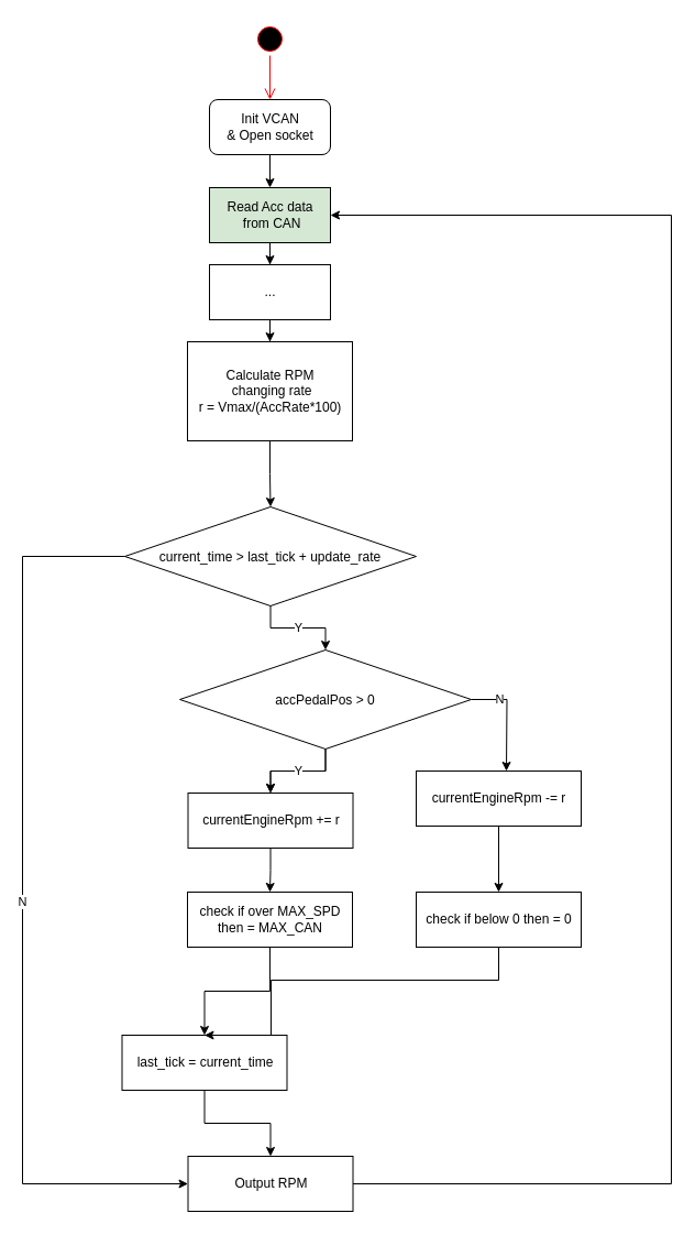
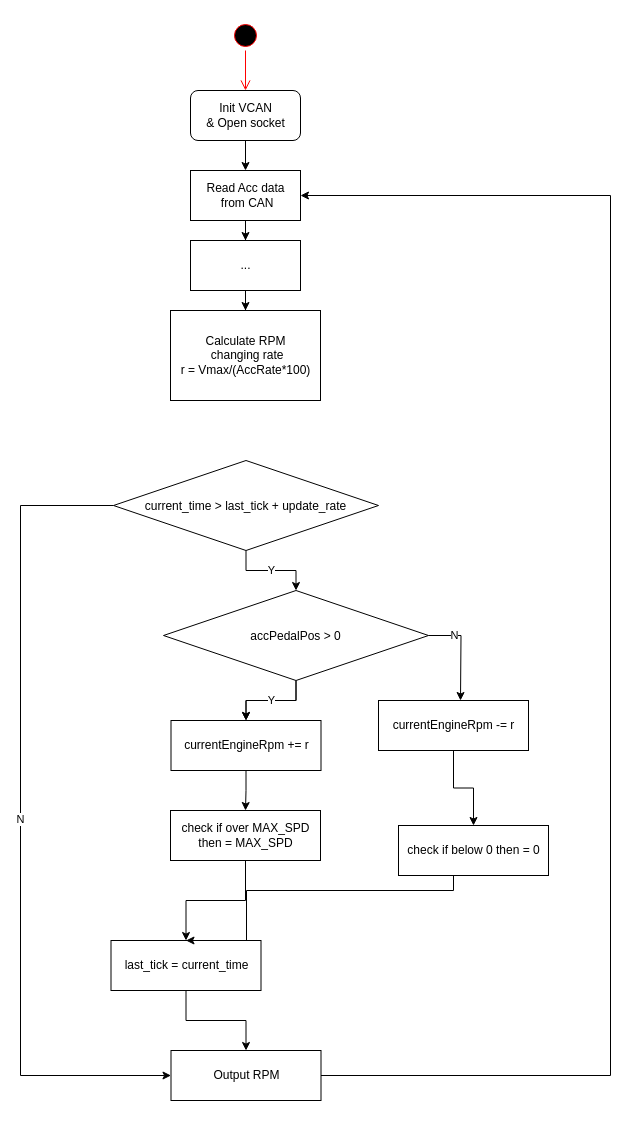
  <mxCell id="0" />
  <mxCell id="1" parent="0" />
  <mxCell id="2" value="" style="ellipse;html=1;shape=startState;fillColor=#000000;strokeColor=#ff0000;" parent="1" vertex="1"><mxGeometry x="230" y="20" width="30" height="30" as="geometry" /></mxCell>
  <mxCell id="3" value="" style="edgeStyle=orthogonalEdgeStyle;html=1;verticalAlign=bottom;endArrow=open;endSize=8;strokeColor=#ff0000;entryX=0.5;entryY=0;entryDx=0;entryDy=0;" parent="1" source="2" target="10" edge="1"><mxGeometry relative="1" as="geometry"><mxPoint x="245" y="90" as="targetPoint" /></mxGeometry></mxCell>
  <mxCell id="4" style="edgeStyle=orthogonalEdgeStyle;rounded=0;orthogonalLoop=1;jettySize=auto;html=1;" edge="1" parent="1" source="5" target="22"><mxGeometry relative="1" as="geometry" /></mxCell>
- <mxCell id="5" value="Read Acc data&lt;br&gt;&amp;nbsp;from CAN" style="html=1;fillColor=#d5e8d4;" parent="1" vertex="1"><mxGeometry x="190" y="170" width="110" height="50" as="geometry" /></mxCell>
+ <mxCell id="5" value="Read Acc data&lt;br&gt;&amp;nbsp;from CAN" style="html=1;" parent="1" vertex="1"><mxGeometry x="190" y="170" width="110" height="50" as="geometry" /></mxCell>
  <mxCell id="6" value="Y" style="edgeStyle=orthogonalEdgeStyle;rounded=0;orthogonalLoop=1;jettySize=auto;html=1;" edge="1" parent="1" source="8" target="20"><mxGeometry relative="1" as="geometry" /></mxCell>
  <mxCell id="7" value="N" style="edgeStyle=orthogonalEdgeStyle;rounded=0;orthogonalLoop=1;jettySize=auto;html=1;entryX=0;entryY=0.5;entryDx=0;entryDy=0;" edge="1" parent="1" source="8" target="30"><mxGeometry relative="1" as="geometry"><Array as="points"><mxPoint x="20" y="505" /><mxPoint x="20" y="1075" /></Array></mxGeometry></mxCell>
  <mxCell id="8" value="current_time &gt; last_tick + update_rate" style="rhombus;" parent="1" vertex="1"><mxGeometry x="113" y="460" width="265" height="90" as="geometry" /></mxCell>
  <mxCell id="9" style="edgeStyle=orthogonalEdgeStyle;rounded=0;orthogonalLoop=1;jettySize=auto;html=1;entryX=0.5;entryY=0;entryDx=0;entryDy=0;" parent="1" source="10" target="5" edge="1"><mxGeometry relative="1" as="geometry" /></mxCell>
  <mxCell id="10" value="Init VCAN &lt;br&gt;&amp;amp; Open socket" style="html=1;rounded=1;" parent="1" vertex="1"><mxGeometry x="190" y="90" width="110" height="50" as="geometry" /></mxCell>
- <mxCell id="11" style="edgeStyle=orthogonalEdgeStyle;rounded=0;orthogonalLoop=1;jettySize=auto;html=1;entryX=0.5;entryY=0;entryDx=0;entryDy=0;" edge="1" parent="1" source="12" target="8"><mxGeometry relative="1" as="geometry" /></mxCell>
  <mxCell id="12" value="Calculate RPM&lt;br&gt;&amp;nbsp;changing rate&lt;br&gt;r = Vmax/(AccRate*100)" style="html=1;" parent="1" vertex="1"><mxGeometry x="170" y="310" width="150" height="90" as="geometry" /></mxCell>
  <mxCell id="13" style="edgeStyle=orthogonalEdgeStyle;rounded=0;orthogonalLoop=1;jettySize=auto;html=1;" edge="1" parent="1" source="14" target="30"><mxGeometry relative="1" as="geometry" /></mxCell>
  <mxCell id="14" value="last_tick = current_time" style="html=1;" vertex="1" parent="1"><mxGeometry x="110.5" y="940" width="150" height="50" as="geometry" /></mxCell>
  <mxCell id="15" style="edgeStyle=orthogonalEdgeStyle;rounded=0;orthogonalLoop=1;jettySize=auto;html=1;" edge="1" parent="1" source="16" target="24"><mxGeometry relative="1" as="geometry" /></mxCell>
  <mxCell id="16" value="currentEngineRpm += r" style="html=1;" vertex="1" parent="1"><mxGeometry x="170.5" y="720" width="150" height="50" as="geometry" /></mxCell>
  <mxCell id="17" style="edgeStyle=orthogonalEdgeStyle;rounded=0;orthogonalLoop=1;jettySize=auto;html=1;entryX=0.5;entryY=0;entryDx=0;entryDy=0;" edge="1" parent="1" source="20" target="16"><mxGeometry relative="1" as="geometry" /></mxCell>
  <mxCell id="18" value="Y" style="edgeStyle=orthogonalEdgeStyle;rounded=0;orthogonalLoop=1;jettySize=auto;html=1;" edge="1" parent="1" source="20" target="16"><mxGeometry relative="1" as="geometry" /></mxCell>
  <mxCell id="19" value="N" style="edgeStyle=orthogonalEdgeStyle;rounded=0;orthogonalLoop=1;jettySize=auto;html=1;" edge="1" parent="1" source="20"><mxGeometry x="-0.465" relative="1" as="geometry"><mxPoint x="460" y="700" as="targetPoint" /><mxPoint as="offset" /></mxGeometry></mxCell>
  <mxCell id="20" value="accPedalPos &gt; 0" style="rhombus;" vertex="1" parent="1"><mxGeometry x="163" y="590" width="265" height="90" as="geometry" /></mxCell>
  <mxCell id="21" style="edgeStyle=orthogonalEdgeStyle;rounded=0;orthogonalLoop=1;jettySize=auto;html=1;" edge="1" parent="1" source="22" target="12"><mxGeometry relative="1" as="geometry" /></mxCell>
  <mxCell id="22" value="..." style="html=1;" vertex="1" parent="1"><mxGeometry x="190" y="240" width="110" height="50" as="geometry" /></mxCell>
  <mxCell id="23" style="edgeStyle=orthogonalEdgeStyle;rounded=0;orthogonalLoop=1;jettySize=auto;html=1;" edge="1" parent="1" source="24" target="14"><mxGeometry relative="1" as="geometry" /></mxCell>
- <mxCell id="24" value="check if over MAX_SPD &lt;br&gt;then = MAX_CAN" style="html=1;" vertex="1" parent="1"><mxGeometry x="170" y="810" width="150" height="50" as="geometry" /></mxCell>
+ <mxCell id="24" value="check if over MAX_SPD &lt;br&gt;then = MAX_SPD" style="html=1;" vertex="1" parent="1"><mxGeometry x="170" y="810" width="150" height="50" as="geometry" /></mxCell>
  <mxCell id="25" style="edgeStyle=orthogonalEdgeStyle;rounded=0;orthogonalLoop=1;jettySize=auto;html=1;entryX=0.5;entryY=0;entryDx=0;entryDy=0;" edge="1" parent="1" source="26" target="28"><mxGeometry relative="1" as="geometry" /></mxCell>
  <mxCell id="26" value="currentEngineRpm -= r" style="html=1;" vertex="1" parent="1"><mxGeometry x="378" y="700" width="150" height="50" as="geometry" /></mxCell>
  <mxCell id="27" style="edgeStyle=orthogonalEdgeStyle;rounded=0;orthogonalLoop=1;jettySize=auto;html=1;entryX=0.5;entryY=0;entryDx=0;entryDy=0;" edge="1" parent="1" source="28" target="14"><mxGeometry relative="1" as="geometry"><Array as="points"><mxPoint x="453" y="890" /><mxPoint x="246" y="890" /></Array></mxGeometry></mxCell>
- <mxCell id="28" value="check if below 0 then = 0" style="html=1;" vertex="1" parent="1"><mxGeometry x="378" y="810" width="150" height="50" as="geometry" /></mxCell>
+ <mxCell id="28" value="check if below 0 then = 0" style="html=1;" vertex="1" parent="1"><mxGeometry x="398" y="825" width="150" height="50" as="geometry" /></mxCell>
  <mxCell id="29" style="edgeStyle=orthogonalEdgeStyle;rounded=0;orthogonalLoop=1;jettySize=auto;html=1;" edge="1" parent="1" source="30" target="5"><mxGeometry relative="1" as="geometry"><Array as="points"><mxPoint x="610" y="1075" /><mxPoint x="610" y="195" /></Array></mxGeometry></mxCell>
  <mxCell id="30" value="Output RPM" style="html=1;" vertex="1" parent="1"><mxGeometry x="170.5" y="1050" width="150" height="50" as="geometry" /></mxCell>
